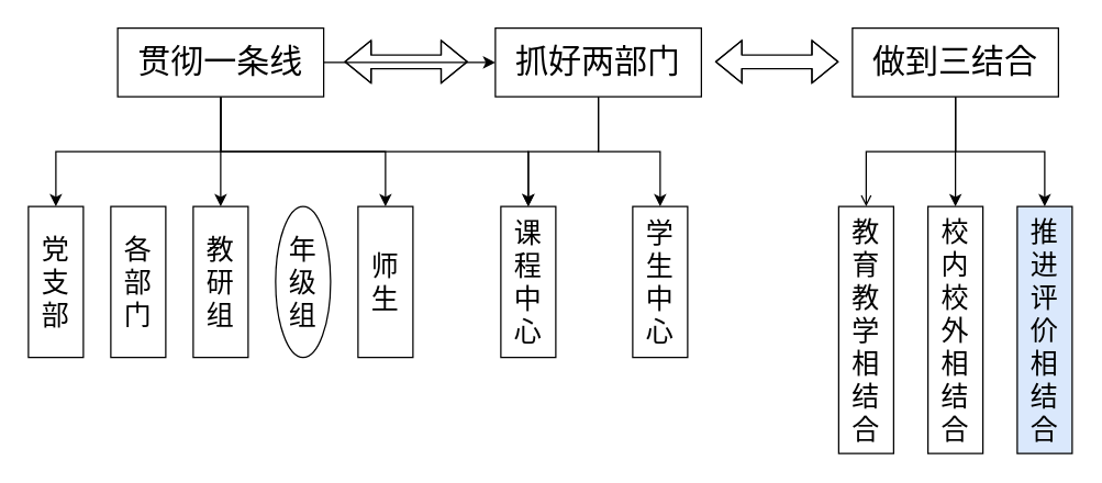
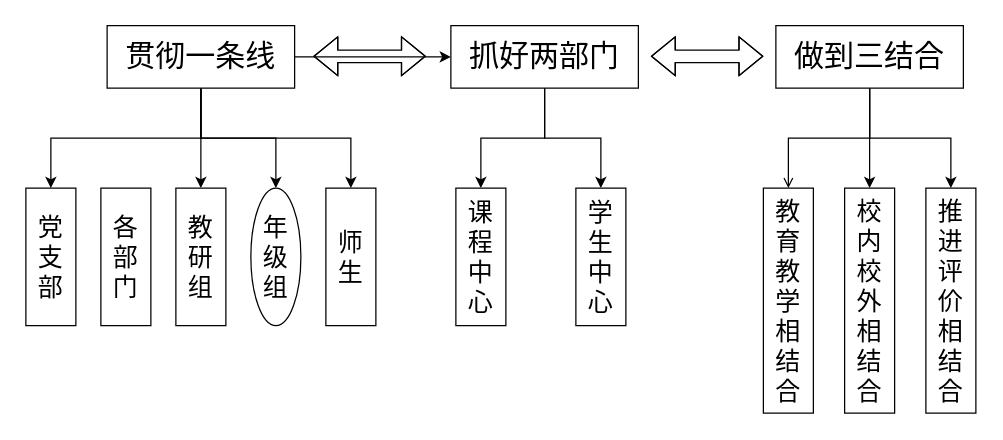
  <mxCell id="0" />
  <mxCell id="1" parent="0" />
  <mxCell id="2" style="edgeStyle=orthogonalEdgeStyle;rounded=0;orthogonalLoop=1;jettySize=auto;html=1;" edge="1" parent="1" source="7" target="10"><mxGeometry relative="1" as="geometry" /></mxCell>
  <mxCell id="3" style="edgeStyle=orthogonalEdgeStyle;rounded=0;orthogonalLoop=1;jettySize=auto;html=1;exitX=0.5;exitY=1;exitDx=0;exitDy=0;entryX=0.5;entryY=0;entryDx=0;entryDy=0;" edge="1" parent="1" source="7" target="17"><mxGeometry relative="1" as="geometry" /></mxCell>
- <mxCell id="4" style="edgeStyle=orthogonalEdgeStyle;rounded=0;orthogonalLoop=1;jettySize=auto;html=1;exitX=0.5;exitY=1;exitDx=0;exitDy=0;" edge="1" parent="1" source="7" target="20"><mxGeometry relative="1" as="geometry" /></mxCell>
+ <mxCell id="4" style="edgeStyle=orthogonalEdgeStyle;rounded=0;orthogonalLoop=1;jettySize=auto;html=1;exitX=0.5;exitY=1;exitDx=0;exitDy=0;entryX=0.5;entryY=0;entryDx=0;entryDy=0;" edge="1" parent="1" source="7" target="18"><mxGeometry relative="1" as="geometry" /></mxCell>
  <mxCell id="5" style="edgeStyle=orthogonalEdgeStyle;rounded=0;orthogonalLoop=1;jettySize=auto;html=1;exitX=0.5;exitY=1;exitDx=0;exitDy=0;" edge="1" parent="1" source="7" target="19"><mxGeometry relative="1" as="geometry" /></mxCell>
  <mxCell id="6" style="edgeStyle=orthogonalEdgeStyle;rounded=0;orthogonalLoop=1;jettySize=auto;html=1;exitX=0.5;exitY=1;exitDx=0;exitDy=0;entryX=0.5;entryY=0;entryDx=0;entryDy=0;" edge="1" parent="1" source="7" target="15"><mxGeometry relative="1" as="geometry" /></mxCell>
  <mxCell id="7" value="&lt;font style=&quot;font-size: 24px;&quot;&gt;贯彻一条线&lt;/font&gt;" style="rounded=0;whiteSpace=wrap;html=1;" vertex="1" parent="1"><mxGeometry x="85" y="20" width="150" height="50" as="geometry" /></mxCell>
  <mxCell id="8" style="edgeStyle=orthogonalEdgeStyle;rounded=0;orthogonalLoop=1;jettySize=auto;html=1;exitX=0.5;exitY=1;exitDx=0;exitDy=0;entryX=0.5;entryY=0;entryDx=0;entryDy=0;" edge="1" parent="1" source="10" target="20"><mxGeometry relative="1" as="geometry" /></mxCell>
  <mxCell id="9" style="edgeStyle=orthogonalEdgeStyle;rounded=0;orthogonalLoop=1;jettySize=auto;html=1;exitX=0.5;exitY=1;exitDx=0;exitDy=0;entryX=0.5;entryY=0;entryDx=0;entryDy=0;" edge="1" parent="1" source="10" target="21"><mxGeometry relative="1" as="geometry" /></mxCell>
  <mxCell id="10" value="&lt;font style=&quot;font-size: 24px;&quot;&gt;抓好两部门&lt;/font&gt;" style="rounded=0;whiteSpace=wrap;html=1;" vertex="1" parent="1"><mxGeometry x="360" y="20" width="150" height="50" as="geometry" /></mxCell>
  <mxCell id="11" style="edgeStyle=orthogonalEdgeStyle;rounded=0;orthogonalLoop=1;jettySize=auto;html=1;exitX=0.5;exitY=1;exitDx=0;exitDy=0;entryX=0.5;entryY=0;entryDx=0;entryDy=0;endArrow=open;" edge="1" parent="1" source="14" target="22"><mxGeometry relative="1" as="geometry" /></mxCell>
  <mxCell id="12" style="edgeStyle=orthogonalEdgeStyle;rounded=0;orthogonalLoop=1;jettySize=auto;html=1;exitX=0.5;exitY=1;exitDx=0;exitDy=0;entryX=0.5;entryY=0;entryDx=0;entryDy=0;" edge="1" parent="1" source="14" target="23"><mxGeometry relative="1" as="geometry" /></mxCell>
  <mxCell id="13" style="edgeStyle=orthogonalEdgeStyle;rounded=0;orthogonalLoop=1;jettySize=auto;html=1;exitX=0.5;exitY=1;exitDx=0;exitDy=0;entryX=0.5;entryY=0;entryDx=0;entryDy=0;" edge="1" parent="1" source="14" target="24"><mxGeometry relative="1" as="geometry" /></mxCell>
  <mxCell id="14" value="&lt;font style=&quot;font-size: 24px;&quot;&gt;做到三结合&lt;/font&gt;" style="rounded=0;whiteSpace=wrap;html=1;" vertex="1" parent="1"><mxGeometry x="620" y="20" width="150" height="50" as="geometry" /></mxCell>
  <mxCell id="15" value="&lt;font style=&quot;font-size: 20px;&quot;&gt;党支部&lt;/font&gt;" style="rounded=0;whiteSpace=wrap;html=1;" vertex="1" parent="1"><mxGeometry x="20" y="150" width="40" height="110" as="geometry" /></mxCell>
  <mxCell id="16" value="&lt;font style=&quot;font-size: 20px;&quot;&gt;各部门&lt;/font&gt;" style="rounded=0;whiteSpace=wrap;html=1;" vertex="1" parent="1"><mxGeometry x="80" y="150" width="40" height="110" as="geometry" /></mxCell>
  <mxCell id="17" value="&lt;font style=&quot;font-size: 20px;&quot;&gt;教研组&lt;/font&gt;" style="rounded=0;whiteSpace=wrap;html=1;" vertex="1" parent="1"><mxGeometry x="140" y="150" width="40" height="110" as="geometry" /></mxCell>
  <mxCell id="18" value="&lt;font style=&quot;font-size: 20px;&quot;&gt;年级组&lt;/font&gt;" style="ellipse;whiteSpace=wrap;html=1;" vertex="1" parent="1"><mxGeometry x="200" y="150" width="40" height="110" as="geometry" /></mxCell>
  <mxCell id="19" value="&lt;font style=&quot;font-size: 20px;&quot;&gt;师生&lt;/font&gt;" style="rounded=0;whiteSpace=wrap;html=1;" vertex="1" parent="1"><mxGeometry x="260" y="150" width="40" height="110" as="geometry" /></mxCell>
  <mxCell id="20" value="&lt;font style=&quot;font-size: 20px;&quot;&gt;课程中心&lt;/font&gt;" style="rounded=0;whiteSpace=wrap;html=1;" vertex="1" parent="1"><mxGeometry x="364" y="150" width="40" height="110" as="geometry" /></mxCell>
  <mxCell id="21" value="&lt;font style=&quot;font-size: 20px;&quot;&gt;学生中心&lt;/font&gt;" style="rounded=0;whiteSpace=wrap;html=1;" vertex="1" parent="1"><mxGeometry x="460" y="150" width="40" height="110" as="geometry" /></mxCell>
  <mxCell id="22" value="&lt;font style=&quot;font-size: 20px;&quot;&gt;教育教学相结合&lt;/font&gt;" style="rounded=0;whiteSpace=wrap;html=1;" vertex="1" parent="1"><mxGeometry x="610" y="150" width="40" height="180" as="geometry" /></mxCell>
  <mxCell id="23" value="&lt;font style=&quot;font-size: 20px;&quot;&gt;校内校外相结合&lt;/font&gt;" style="rounded=0;whiteSpace=wrap;html=1;" vertex="1" parent="1"><mxGeometry x="675" y="150" width="40" height="180" as="geometry" /></mxCell>
- <mxCell id="24" value="&lt;font style=&quot;font-size: 20px;&quot;&gt;推进评价相结合&lt;/font&gt;" style="rounded=0;whiteSpace=wrap;html=1;fillColor=#dae8fc;" vertex="1" parent="1"><mxGeometry x="740" y="150" width="40" height="180" as="geometry" /></mxCell>
+ <mxCell id="24" value="&lt;font style=&quot;font-size: 20px;&quot;&gt;推进评价相结合&lt;/font&gt;" style="rounded=0;whiteSpace=wrap;html=1;" vertex="1" parent="1"><mxGeometry x="740" y="150" width="40" height="180" as="geometry" /></mxCell>
  <mxCell id="25" value="" style="shape=flexArrow;endArrow=classic;startArrow=classic;html=1;rounded=0;" edge="1" parent="1"><mxGeometry width="100" height="100" relative="1" as="geometry"><mxPoint x="250" y="44.5" as="sourcePoint" /><mxPoint x="340" y="44.5" as="targetPoint" /><Array as="points"><mxPoint x="300" y="44.5" /></Array></mxGeometry></mxCell>
  <mxCell id="26" value="" style="shape=flexArrow;endArrow=classic;startArrow=classic;html=1;rounded=0;" edge="1" parent="1"><mxGeometry width="100" height="100" relative="1" as="geometry"><mxPoint x="520" y="44.5" as="sourcePoint" /><mxPoint x="610" y="44.5" as="targetPoint" /><Array as="points"><mxPoint x="570" y="44.5" /></Array></mxGeometry></mxCell>
